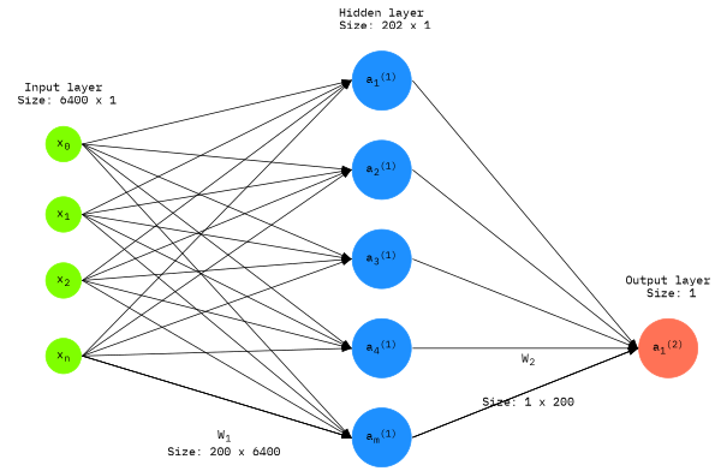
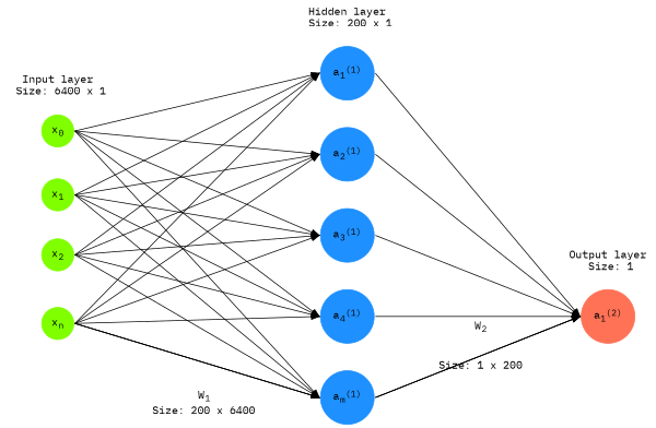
  digraph {
    rankdir=LR
    ranksep=1.4
    splines=false
    fontname="IBM Plex Mono"
    node [color=dodgerblue fillcolor=dodgerblue shape=circle style=filled fontname="IBM Plex Mono"]
    edge [headport=w style=solid tailport=e fontname="IBM Plex Mono"]
    n1 [color=chartreuse fillcolor=chartreuse label=<x<sub>0</sub>>]
    n2 [color=chartreuse fillcolor=chartreuse label=<x<sub>1</sub>>]
    n3 [color=chartreuse fillcolor=chartreuse label=<x<sub>2</sub>>]
    n4 [color=chartreuse fillcolor=chartreuse label=<x<sub>n</sub>>]
    n5 [label=<a<sub>1</sub><sup>(1)</sup>>]
    n6 [label=<a<sub>2</sub><sup>(1)</sup>>]
    n7 [label=<a<sub>3</sub><sup>(1)</sup>>]
    n8 [label=<a<sub>4</sub><sup>(1)</sup>>]
    n9 [label=<a<sub>m</sub><sup>(1)</sup>>]
    n10 [color=coral1 fillcolor=coral1 label=<a<sub>1</sub><sup>(2)</sup>>]
    n11 [label="Input layer\n Size: 6400 x 1" shape=plaintext color="" fillcolor="" style=""]
-   n12 [label="Hidden layer\n Size: 202 x 1" shape=plaintext color="" fillcolor="" style=""]
+   n12 [label="Hidden layer\n Size: 200 x 1" shape=plaintext color="" fillcolor="" style=""]
    n13 [label="Output layer\n Size: 1" shape=plaintext color="" fillcolor="" style=""]
    subgraph sub_1 {
      n1
      n2
      n3
      n4
    }
    subgraph sub_2 {
      n5
      n6
      n7
      n8
      n9
    }
    subgraph sub_3 {
      n10
    }
    subgraph sub_4 {
      rank=same
      n1
      n2
      n3
      n4
    }
    subgraph sub_5 {
      rank=same
      n5
      n6
      n7
      n8
      n9
    }
    subgraph sub_6 {
      rank=same
      n10
    }
    subgraph sub_7 {
      rank=same
      n1
      n11
    }
    subgraph sub_8 {
      rank=same
      n5
      n12
    }
    subgraph sub_9 {
      rank=same
      n10
      n13
    }
    n1 -> n2 [style=invis]
    n1 -> n5
    n1 -> n6
    n1 -> n7
    n1 -> n8
    n1 -> n9
    n2 -> n3 [style=invis]
    n2 -> n5
    n2 -> n6
    n2 -> n7
    n2 -> n8
    n2 -> n9
    n3 -> n4 [style=invis]
    n3 -> n5
    n3 -> n6
    n3 -> n7
    n3 -> n8
    n3 -> n9
    n4 -> n5
    n4 -> n6
    n4 -> n7
    n4 -> n8
    n4 -> n9 [label=<W<sub>1</sub>>]
    n4 -> n9 [label="Size: 200 x 6400"]
    n4 -> n9
    n5 -> n6 [style=invis]
    n5 -> n10
    n6 -> n7 [style=invis]
    n6 -> n10
    n7 -> n8 [style=invis]
    n7 -> n10
    n8 -> n9 [style=invis]
    n8 -> n10
    n9 -> n10 [label=<W<sub>2</sub>>]
    n9 -> n10 [label="Size: 1 x 200"]
    n9 -> n10
  }
